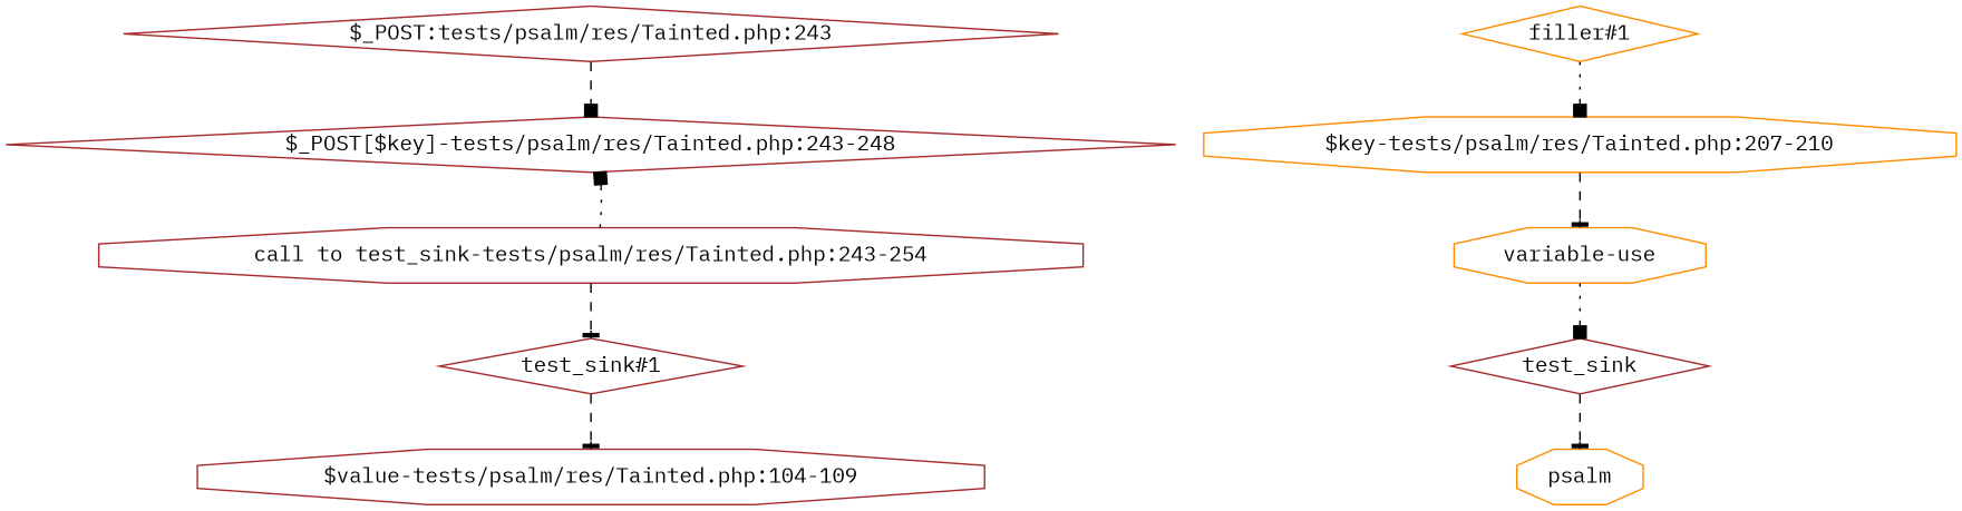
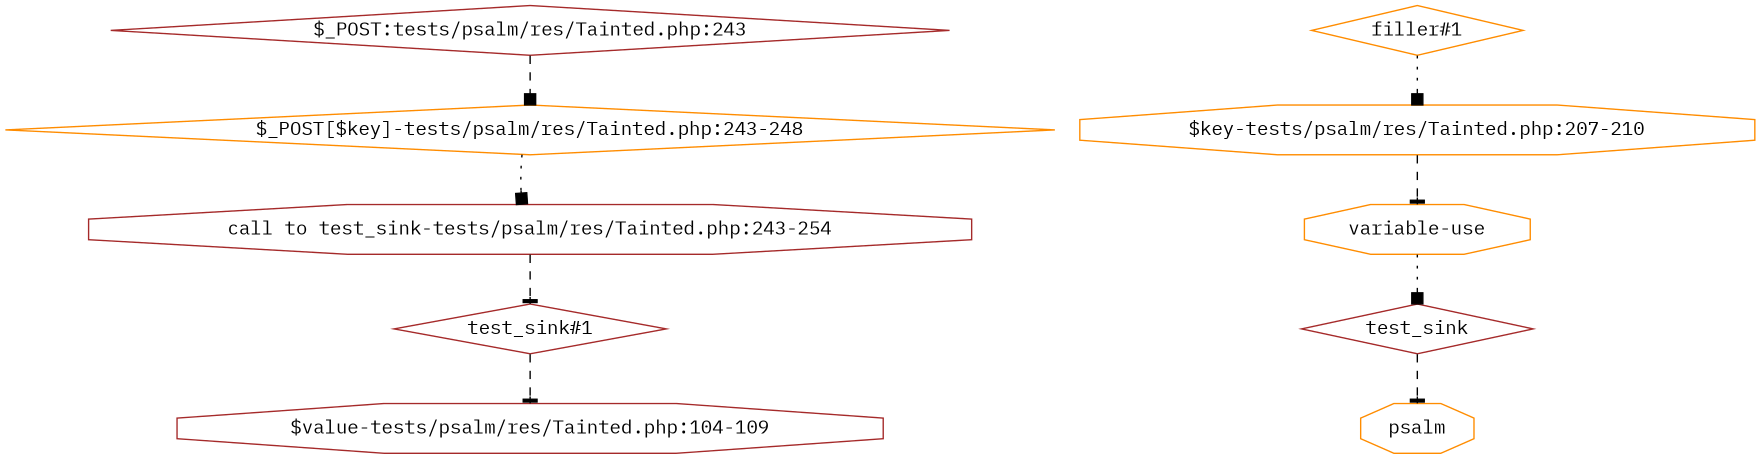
  digraph {
    fontname="IBM Plex Mono"
    node [color=darkorange fontname="IBM Plex Mono" shape=diamond]
    edge [arrowhead=box fontname="IBM Plex Mono" style=dashed]
-   "$_POST[$key]-tests/psalm/res/Tainted.php:243-248" [color=brown]
+   "$_POST[$key]-tests/psalm/res/Tainted.php:243-248"
    "$_POST:tests/psalm/res/Tainted.php:243" [color=brown]
    "call to test_sink-tests/psalm/res/Tainted.php:243-254" [color=brown shape=octagon]
    "test_sink#1" [color=brown]
    "$value-tests/psalm/res/Tainted.php:104-109" [color=brown shape=octagon]
    "$key-tests/psalm/res/Tainted.php:207-210" [shape=octagon]
    "variable-use" [shape=octagon]
    test_sink [color=brown]
    n9 [label=psalm shape=octagon]
    "filler#1"
-   "call to test_sink-tests/psalm/res/Tainted.php:243-254" -> "$_POST[$key]-tests/psalm/res/Tainted.php:243-248" [style=dotted]
+   "$_POST[$key]-tests/psalm/res/Tainted.php:243-248" -> "call to test_sink-tests/psalm/res/Tainted.php:243-254" [style=dotted]
    "$_POST:tests/psalm/res/Tainted.php:243" -> "$_POST[$key]-tests/psalm/res/Tainted.php:243-248"
    "call to test_sink-tests/psalm/res/Tainted.php:243-254" -> "test_sink#1" [arrowhead=tee]
    "test_sink#1" -> "$value-tests/psalm/res/Tainted.php:104-109" [arrowhead=tee]
    "$key-tests/psalm/res/Tainted.php:207-210" -> "variable-use" [arrowhead=tee]
    "variable-use" -> test_sink [style=dotted]
    test_sink -> n9 [arrowhead=tee]
    "filler#1" -> "$key-tests/psalm/res/Tainted.php:207-210" [style=dotted]
  }
